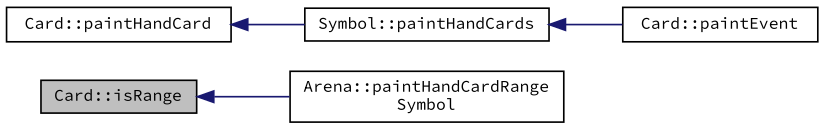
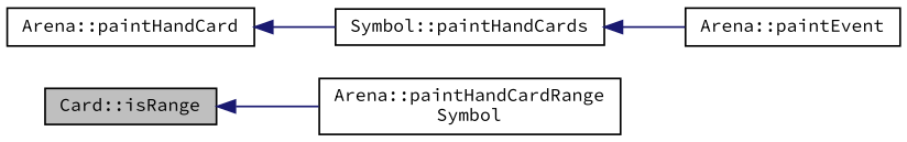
  digraph {
    fontname="Source Code Pro"
    rankdir=LR
    node [color=black fontname="Source Code Pro" fontsize=10 shape=record]
    edge [color=midnightblue dir=back fontname="Source Code Pro" fontsize=10 labelfontname=Helvetica labelfontsize=10 style=solid]
    n1 [fillcolor=grey75 fontcolor=black height=0.2 label="Card::isRange" style=filled width=0.4]
    n2 [height=0.2 label="Arena::paintHandCardRange\lSymbol" width=0.4]
-   n3 [height=0.2 label="Card::paintHandCard" width=0.4]
+   n3 [height=0.2 label="Arena::paintHandCard" width=0.4]
    n4 [height=0.2 label="Symbol::paintHandCards" width=0.4]
-   n5 [height=0.2 label="Card::paintEvent" width=0.4]
+   n5 [height=0.2 label="Arena::paintEvent" width=0.4]
    n1 -> n2
    n3 -> n4
    n4 -> n5
  }
